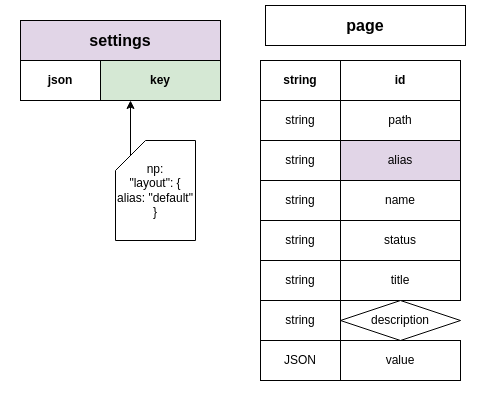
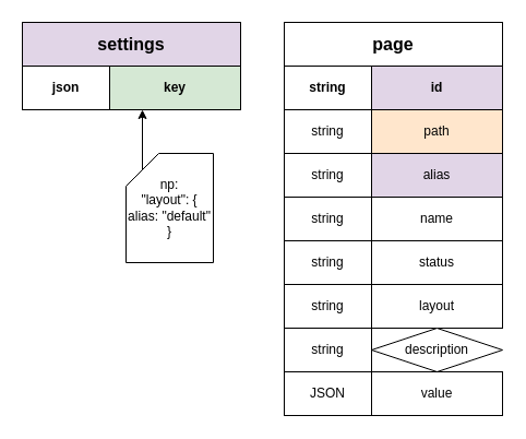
  <mxCell id="0" />
  <mxCell id="1" parent="0" />
- <mxCell id="2" value="&lt;b style=&quot;font-size: 16px;&quot;&gt;page&lt;/b&gt;" style="rounded=0;whiteSpace=wrap;html=1;fontSize=16;" parent="1" vertex="1"><mxGeometry x="265" y="5" width="200" height="40" as="geometry" /></mxCell>
+ <mxCell id="2" value="&lt;b style=&quot;font-size: 16px;&quot;&gt;page&lt;/b&gt;" style="rounded=0;whiteSpace=wrap;html=1;fontSize=16;" parent="1" vertex="1"><mxGeometry x="260" y="20" width="200" height="40" as="geometry" /></mxCell>
  <mxCell id="3" value="" style="group" parent="1" connectable="0" vertex="1"><mxGeometry x="260" y="60" width="200" height="40" as="geometry" /></mxCell>
  <mxCell id="4" value="&lt;b&gt;string&lt;/b&gt;" style="rounded=0;whiteSpace=wrap;html=1;" parent="3" vertex="1"><mxGeometry width="80" height="40" as="geometry" /></mxCell>
- <mxCell id="5" value="&lt;b&gt;id&lt;/b&gt;" style="rounded=0;whiteSpace=wrap;html=1;" parent="3" vertex="1"><mxGeometry x="80" width="120" height="40" as="geometry" /></mxCell>
+ <mxCell id="5" value="&lt;b&gt;id&lt;/b&gt;" style="rounded=0;whiteSpace=wrap;html=1;fillColor=#e1d5e7;" parent="3" vertex="1"><mxGeometry x="80" width="120" height="40" as="geometry" /></mxCell>
  <mxCell id="6" value="" style="group" parent="1" connectable="0" vertex="1"><mxGeometry x="260" y="100" width="200" height="40" as="geometry" /></mxCell>
  <mxCell id="7" value="string" style="rounded=0;whiteSpace=wrap;html=1;" parent="6" vertex="1"><mxGeometry width="80" height="40" as="geometry" /></mxCell>
- <mxCell id="8" value="path" style="rounded=0;whiteSpace=wrap;html=1;" parent="6" vertex="1"><mxGeometry x="80" width="120" height="40" as="geometry" /></mxCell>
+ <mxCell id="8" value="path" style="rounded=0;whiteSpace=wrap;html=1;fillColor=#ffe6cc;" parent="6" vertex="1"><mxGeometry x="80" width="120" height="40" as="geometry" /></mxCell>
  <mxCell id="9" value="" style="group" parent="1" connectable="0" vertex="1"><mxGeometry x="260" y="180" width="200" height="40" as="geometry" /></mxCell>
  <mxCell id="10" value="string" style="rounded=0;whiteSpace=wrap;html=1;" parent="9" vertex="1"><mxGeometry width="80" height="40" as="geometry" /></mxCell>
  <mxCell id="11" value="name" style="rounded=0;whiteSpace=wrap;html=1;" parent="9" vertex="1"><mxGeometry x="80" width="120" height="40" as="geometry" /></mxCell>
  <mxCell id="12" value="" style="group" parent="1" connectable="0" vertex="1"><mxGeometry x="260" y="140" width="200" height="40" as="geometry" /></mxCell>
  <mxCell id="13" value="string" style="rounded=0;whiteSpace=wrap;html=1;" parent="12" vertex="1"><mxGeometry width="80" height="40" as="geometry" /></mxCell>
  <mxCell id="14" value="alias" style="rounded=0;whiteSpace=wrap;html=1;fillColor=#e1d5e7;" parent="12" vertex="1"><mxGeometry x="80" width="120" height="40" as="geometry" /></mxCell>
  <mxCell id="15" value="" style="group" parent="1" connectable="0" vertex="1"><mxGeometry x="260" y="220" width="200" height="40" as="geometry" /></mxCell>
  <mxCell id="16" value="string" style="rounded=0;whiteSpace=wrap;html=1;" parent="15" vertex="1"><mxGeometry width="80" height="40" as="geometry" /></mxCell>
  <mxCell id="17" value="status" style="rounded=0;whiteSpace=wrap;html=1;" parent="15" vertex="1"><mxGeometry x="80" width="120" height="40" as="geometry" /></mxCell>
  <mxCell id="18" value="" style="group" parent="1" connectable="0" vertex="1"><mxGeometry x="260" y="260" width="200" height="40" as="geometry" /></mxCell>
  <mxCell id="19" value="string" style="rounded=0;whiteSpace=wrap;html=1;" parent="18" vertex="1"><mxGeometry width="80" height="40" as="geometry" /></mxCell>
- <mxCell id="20" value="title" style="rounded=0;whiteSpace=wrap;html=1;" parent="18" vertex="1"><mxGeometry x="80" width="120" height="40" as="geometry" /></mxCell>
+ <mxCell id="20" value="layout" style="rounded=0;whiteSpace=wrap;html=1;" parent="18" vertex="1"><mxGeometry x="80" width="120" height="40" as="geometry" /></mxCell>
  <mxCell id="21" value="" style="group" parent="1" connectable="0" vertex="1"><mxGeometry x="260" y="300" width="200" height="40" as="geometry" /></mxCell>
  <mxCell id="22" value="string" style="rounded=0;whiteSpace=wrap;html=1;" parent="21" vertex="1"><mxGeometry width="80" height="40" as="geometry" /></mxCell>
  <mxCell id="23" value="description" style="rhombus;whiteSpace=wrap;html=1;" parent="21" vertex="1"><mxGeometry x="80" width="120" height="40" as="geometry" /></mxCell>
  <mxCell id="24" value="" style="group" parent="1" connectable="0" vertex="1"><mxGeometry x="260" y="340" width="200" height="40" as="geometry" /></mxCell>
  <mxCell id="25" value="JSON" style="rounded=0;whiteSpace=wrap;html=1;" parent="24" vertex="1"><mxGeometry width="80" height="40" as="geometry" /></mxCell>
  <mxCell id="26" value="value" style="rounded=0;whiteSpace=wrap;html=1;" parent="24" vertex="1"><mxGeometry x="80" width="120" height="40" as="geometry" /></mxCell>
  <mxCell id="27" value="&lt;b style=&quot;font-size: 16px;&quot;&gt;settings&lt;/b&gt;" style="rounded=0;whiteSpace=wrap;html=1;fontSize=16;fillColor=#e1d5e7;" parent="1" vertex="1"><mxGeometry x="20" y="20" width="200" height="40" as="geometry" /></mxCell>
  <mxCell id="28" value="" style="group" parent="1" connectable="0" vertex="1"><mxGeometry x="20" y="60" width="200" height="40" as="geometry" /></mxCell>
  <mxCell id="29" value="&lt;b&gt;json&lt;/b&gt;" style="rounded=0;whiteSpace=wrap;html=1;" parent="28" vertex="1"><mxGeometry width="80" height="40" as="geometry" /></mxCell>
  <mxCell id="30" value="&lt;b&gt;key&lt;/b&gt;" style="rounded=0;whiteSpace=wrap;html=1;fillColor=#d5e8d4;" parent="28" vertex="1"><mxGeometry x="80" width="120" height="40" as="geometry" /></mxCell>
  <mxCell id="31" style="edgeStyle=orthogonalEdgeStyle;rounded=0;orthogonalLoop=1;jettySize=auto;html=1;exitX=0;exitY=0;exitDx=15;exitDy=15;exitPerimeter=0;entryX=0.25;entryY=1;entryDx=0;entryDy=0;" edge="1" parent="1" source="32" target="30"><mxGeometry relative="1" as="geometry" /></mxCell>
  <mxCell id="32" value="np:&lt;br&gt;&quot;layout&quot;: {&lt;br&gt;alias: &quot;default&quot;&lt;br&gt;}" style="shape=card;whiteSpace=wrap;html=1;" vertex="1" parent="1"><mxGeometry x="115" y="140" width="80" height="100" as="geometry" /></mxCell>
